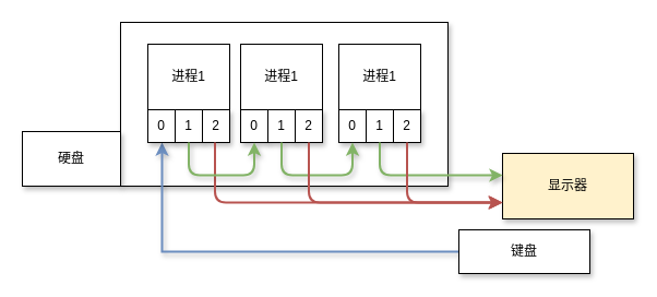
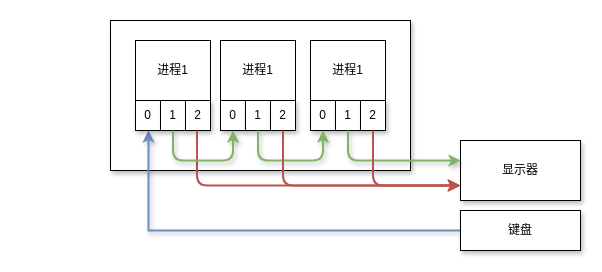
  <mxCell id="0" />
  <mxCell id="1" parent="0" />
  <mxCell id="2" value="" style="rounded=0;whiteSpace=wrap;html=1;shadow=1;" parent="1" vertex="1"><mxGeometry x="110" y="20" width="300" height="150" as="geometry" /></mxCell>
  <mxCell id="3" value="" style="edgeStyle=orthogonalEdgeStyle;rounded=0;orthogonalLoop=1;jettySize=auto;html=1;strokeWidth=2;fillColor=#dae8fc;strokeColor=#6c8ebf;shadow=1;" parent="1" source="4" edge="1"><mxGeometry relative="1" as="geometry"><mxPoint x="148" y="130" as="targetPoint" /><Array as="points"><mxPoint x="148" y="230" /></Array></mxGeometry></mxCell>
- <mxCell id="4" value="键盘" style="rounded=0;whiteSpace=wrap;html=1;shadow=1;" parent="1" vertex="1"><mxGeometry x="420" y="210" width="120" height="40" as="geometry" /></mxCell>
- <mxCell id="5" value="显示器" style="rounded=0;whiteSpace=wrap;html=1;shadow=1;fillColor=#fff2cc;" parent="1" vertex="1"><mxGeometry x="460" y="140" width="120" height="60" as="geometry" /></mxCell>
- <mxCell id="6" value="硬盘" style="rounded=0;whiteSpace=wrap;html=1;shadow=1;" parent="1" vertex="1"><mxGeometry x="20" y="120" width="90" height="50" as="geometry" /></mxCell>
+ <mxCell id="4" value="键盘" style="rounded=0;whiteSpace=wrap;html=1;shadow=1;" parent="1" vertex="1"><mxGeometry x="460" y="210" width="120" height="40" as="geometry" /></mxCell>
+ <mxCell id="5" value="显示器" style="rounded=0;whiteSpace=wrap;html=1;shadow=1;" parent="1" vertex="1"><mxGeometry x="460" y="140" width="120" height="60" as="geometry" /></mxCell>
  <mxCell id="7" value="0" style="rounded=0;whiteSpace=wrap;html=1;shadow=1;" parent="1" vertex="1"><mxGeometry x="135" y="100" width="25" height="30" as="geometry" /></mxCell>
  <mxCell id="8" value="1" style="rounded=0;whiteSpace=wrap;html=1;shadow=1;" parent="1" vertex="1"><mxGeometry x="160" y="100" width="25" height="30" as="geometry" /></mxCell>
  <mxCell id="9" value="2" style="rounded=0;whiteSpace=wrap;html=1;shadow=1;" parent="1" vertex="1"><mxGeometry x="185" y="100" width="25" height="30" as="geometry" /></mxCell>
  <mxCell id="10" value="" style="edgeStyle=segmentEdgeStyle;endArrow=classic;html=1;exitX=0.5;exitY=1;exitDx=0;exitDy=0;entryX=0;entryY=0.75;entryDx=0;entryDy=0;strokeWidth=2;fillColor=#f8cecc;strokeColor=#b85450;shadow=0;" parent="1" edge="1"><mxGeometry width="50" height="50" relative="1" as="geometry"><mxPoint x="196.5" y="130" as="sourcePoint" /><mxPoint x="459" y="185" as="targetPoint" /><Array as="points"><mxPoint x="197" y="185" /></Array></mxGeometry></mxCell>
  <mxCell id="11" value="进程1" style="rounded=0;whiteSpace=wrap;html=1;" vertex="1" parent="1"><mxGeometry x="135" y="40" width="75" height="60" as="geometry" /></mxCell>
  <mxCell id="12" value="0" style="rounded=0;whiteSpace=wrap;html=1;shadow=1;" vertex="1" parent="1"><mxGeometry x="220" y="100" width="25" height="30" as="geometry" /></mxCell>
  <mxCell id="13" value="1" style="rounded=0;whiteSpace=wrap;html=1;shadow=1;" vertex="1" parent="1"><mxGeometry x="245" y="100" width="25" height="30" as="geometry" /></mxCell>
  <mxCell id="14" value="2" style="rounded=0;whiteSpace=wrap;html=1;shadow=1;" vertex="1" parent="1"><mxGeometry x="270" y="100" width="25" height="30" as="geometry" /></mxCell>
  <mxCell id="15" value="进程1" style="rounded=0;whiteSpace=wrap;html=1;" vertex="1" parent="1"><mxGeometry x="220" y="40" width="75" height="60" as="geometry" /></mxCell>
  <mxCell id="16" value="0" style="rounded=0;whiteSpace=wrap;html=1;shadow=1;" vertex="1" parent="1"><mxGeometry x="310" y="100" width="25" height="30" as="geometry" /></mxCell>
  <mxCell id="17" value="1" style="rounded=0;whiteSpace=wrap;html=1;shadow=1;" vertex="1" parent="1"><mxGeometry x="335" y="100" width="25" height="30" as="geometry" /></mxCell>
  <mxCell id="18" value="2" style="rounded=0;whiteSpace=wrap;html=1;shadow=1;" vertex="1" parent="1"><mxGeometry x="360" y="100" width="25" height="30" as="geometry" /></mxCell>
  <mxCell id="19" value="进程1" style="rounded=0;whiteSpace=wrap;html=1;" vertex="1" parent="1"><mxGeometry x="310" y="40" width="75" height="60" as="geometry" /></mxCell>
  <mxCell id="20" value="" style="edgeStyle=elbowEdgeStyle;elbow=vertical;endArrow=classic;html=1;exitX=0.5;exitY=1;exitDx=0;exitDy=0;entryX=0.5;entryY=1;entryDx=0;entryDy=0;strokeWidth=2;fillColor=#d5e8d4;strokeColor=#82b366;shadow=1;" edge="1" parent="1" source="8" target="12"><mxGeometry width="50" height="50" relative="1" as="geometry"><mxPoint x="245" y="280" as="sourcePoint" /><mxPoint x="295" y="230" as="targetPoint" /><Array as="points"><mxPoint x="220" y="160" /></Array></mxGeometry></mxCell>
  <mxCell id="21" value="" style="edgeStyle=elbowEdgeStyle;elbow=vertical;endArrow=classic;html=1;exitX=0.5;exitY=1;exitDx=0;exitDy=0;entryX=0.5;entryY=1;entryDx=0;entryDy=0;strokeWidth=2;fillColor=#d5e8d4;strokeColor=#82b366;shadow=1;" edge="1" parent="1" source="13" target="16"><mxGeometry width="50" height="50" relative="1" as="geometry"><mxPoint x="280" y="220" as="sourcePoint" /><mxPoint x="340" y="220" as="targetPoint" /><Array as="points"><mxPoint x="300" y="160" /></Array></mxGeometry></mxCell>
  <mxCell id="22" value="" style="edgeStyle=segmentEdgeStyle;endArrow=classic;html=1;strokeWidth=2;exitX=0.5;exitY=1;exitDx=0;exitDy=0;fillColor=#d5e8d4;strokeColor=#82b366;shadow=1;" edge="1" parent="1" source="17"><mxGeometry width="50" height="50" relative="1" as="geometry"><mxPoint x="380" y="180" as="sourcePoint" /><mxPoint x="460" y="160" as="targetPoint" /><Array as="points"><mxPoint x="348" y="160" /></Array></mxGeometry></mxCell>
  <mxCell id="23" value="" style="edgeStyle=segmentEdgeStyle;endArrow=classic;html=1;entryX=0;entryY=0.75;entryDx=0;entryDy=0;strokeWidth=2;fillColor=#f8cecc;strokeColor=#b85450;shadow=0;exitX=0.5;exitY=1;exitDx=0;exitDy=0;" edge="1" parent="1" source="14" target="5"><mxGeometry width="50" height="50" relative="1" as="geometry"><mxPoint x="260" y="300" as="sourcePoint" /><mxPoint x="470" y="195" as="targetPoint" /><Array as="points"><mxPoint x="283" y="185" /></Array></mxGeometry></mxCell>
  <mxCell id="24" value="" style="edgeStyle=segmentEdgeStyle;endArrow=classic;html=1;entryX=0;entryY=0.75;entryDx=0;entryDy=0;strokeWidth=2;fillColor=#f8cecc;strokeColor=#b85450;shadow=0;exitX=0.5;exitY=1;exitDx=0;exitDy=0;" edge="1" parent="1" source="18" target="5"><mxGeometry width="50" height="50" relative="1" as="geometry"><mxPoint x="292.5" y="140" as="sourcePoint" /><mxPoint x="470" y="195" as="targetPoint" /><Array as="points"><mxPoint x="373" y="185" /></Array></mxGeometry></mxCell>
